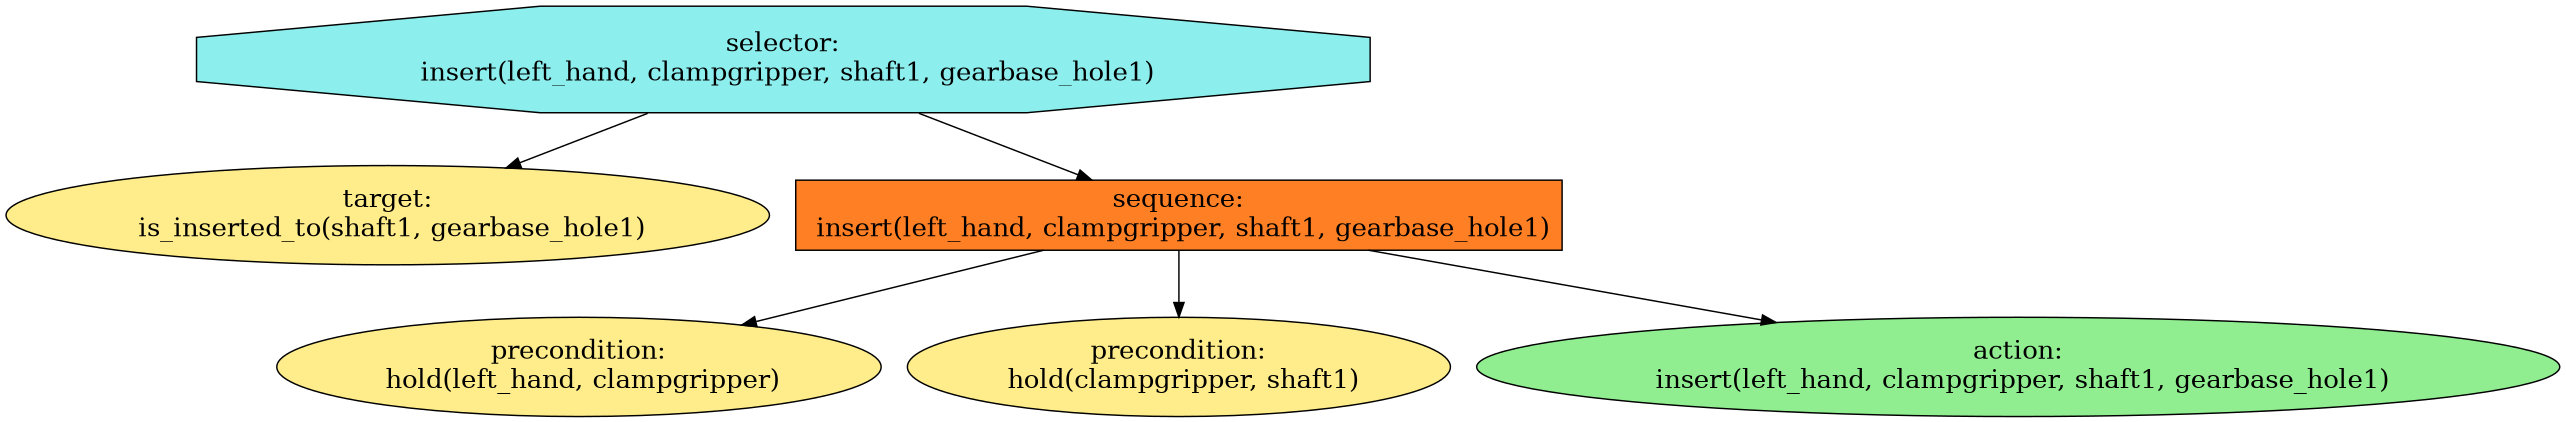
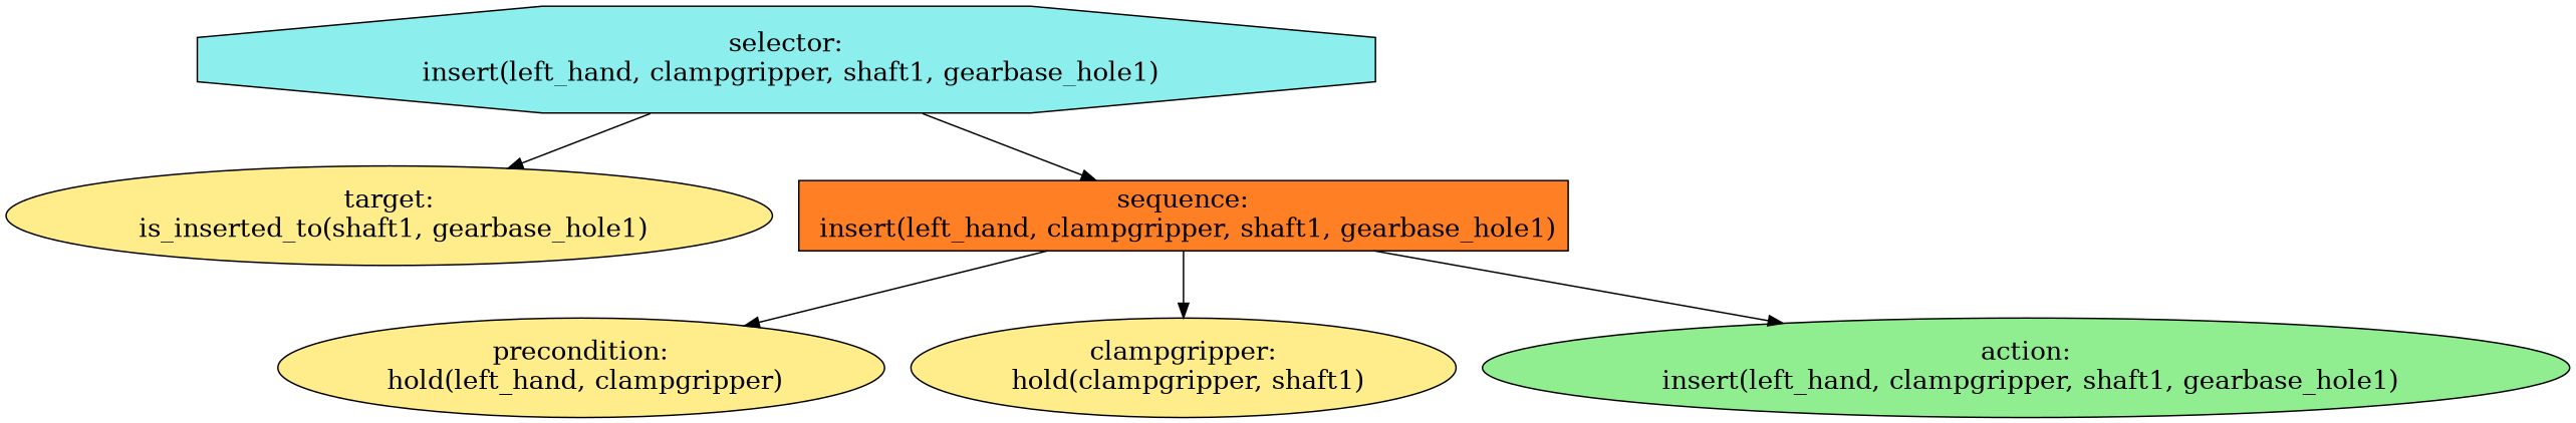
  digraph {
    fontname="times-roman"
    ordering=out
    node [fillcolor=lightgoldenrod1 fontcolor=black fontname="times-roman" fontsize=18 shape=ellipse style=filled]
    edge [fontname="times-roman"]
    n1 [fillcolor=darkslategray2 label="selector:\n insert(left_hand, clampgripper, shaft1, gearbase_hole1)" shape=octagon]
    n2 [label="target:\n is_inserted_to(shaft1, gearbase_hole1)"]
    n3 [fillcolor=chocolate1 label="sequence:\n insert(left_hand, clampgripper, shaft1, gearbase_hole1)" shape=box]
    n4 [label="precondition:\n hold(left_hand, clampgripper)"]
-   n5 [label="precondition:\n hold(clampgripper, shaft1)"]
+   n5 [label="clampgripper:\n hold(clampgripper, shaft1)"]
    n6 [fillcolor=lightgreen label="action:\n insert(left_hand, clampgripper, shaft1, gearbase_hole1)"]
    n1 -> n2
    n1 -> n3
    n3 -> n4
    n3 -> n5
    n3 -> n6
  }
